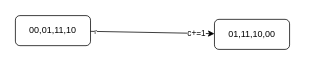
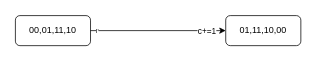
  <mxCell id="0" />
  <mxCell id="1" parent="0" />
  <mxCell id="2" value="00,01,11,10" style="rounded=1;whiteSpace=wrap;html=1;" parent="1" vertex="1"><mxGeometry x="20" y="20" width="100" height="40" as="geometry" /></mxCell>
  <mxCell id="3" value="" style="endArrow=classic;html=1;fontSize=8;" parent="1" source="2" target="6" edge="1"><mxGeometry width="50" height="50" relative="1" as="geometry"><mxPoint x="165" y="100" as="sourcePoint" /><mxPoint x="30" y="140" as="targetPoint" /></mxGeometry></mxCell>
  <mxCell id="4" value="I'" style="edgeLabel;html=1;align=center;verticalAlign=middle;resizable=0;points=[];fontSize=8;" parent="3" vertex="1" connectable="0"><mxGeometry x="-0.913" relative="1" as="geometry"><mxPoint as="offset" /></mxGeometry></mxCell>
  <mxCell id="5" value="c+=1" style="edgeLabel;html=1;align=center;verticalAlign=middle;resizable=0;points=[];" vertex="1" connectable="0" parent="3"><mxGeometry x="0.756" relative="1" as="geometry"><mxPoint x="-4" as="offset" /></mxGeometry></mxCell>
- <mxCell id="6" value="01,11,10,00" style="rounded=1;whiteSpace=wrap;html=1;" vertex="1" parent="1"><mxGeometry x="285" y="25" width="100" height="40" as="geometry" /></mxCell>
+ <mxCell id="6" value="01,11,10,00" style="rounded=1;whiteSpace=wrap;html=1;" vertex="1" parent="1"><mxGeometry x="300" y="20" width="100" height="40" as="geometry" /></mxCell>
